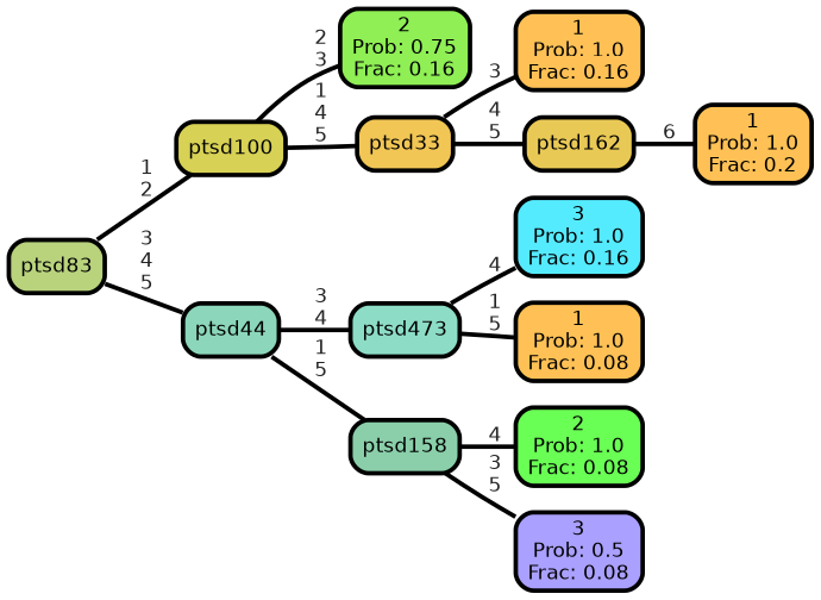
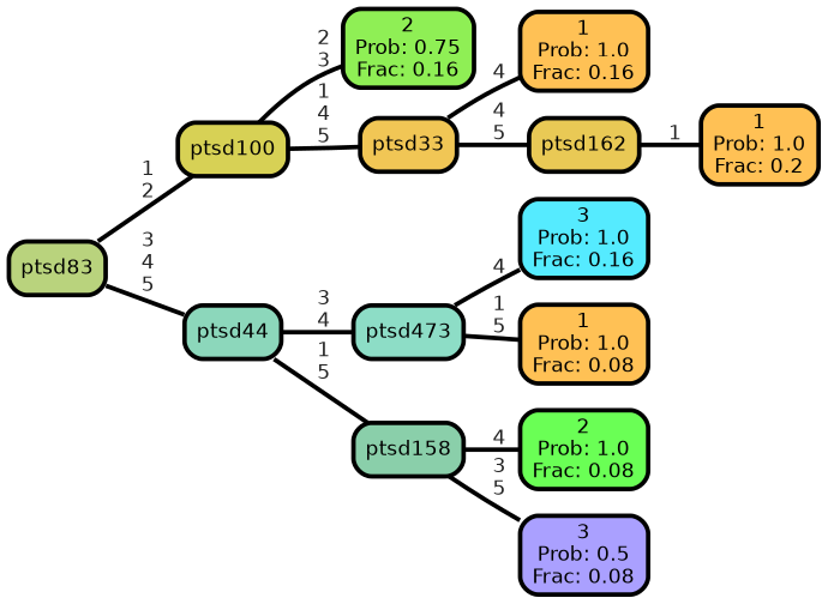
  graph {
    rankdir=LR
    ranksep="0 equally"
    splines=straight
    node [color=black fillcolor="#ffc155" fontcolor=black fontname=helvetica penwidth=3 shape=box style="filled, rounded"]
    edge [color=black fontcolor=grey14 fontname=helvetica fontweight=bold penwidth=3]
    n1 [fillcolor="#8fef55" label="2\nProb: 0.75\nFrac: 0.16"]
    n2 [fillcolor="#d7d155" label=ptsd100]
    n3 [fillcolor="#f1c655" label=ptsd33]
    n4 [label="1\nProb: 1.0\nFrac: 0.16"]
    n5 [fillcolor="#e9c955" label=ptsd162]
    n6 [label="1\nProb: 1.0\nFrac: 0.2"]
    n7 [fillcolor="#b9d37d" label=ptsd83]
    n8 [fillcolor="#8cd7bb" label=ptsd44]
    n9 [fillcolor="#8dddc6" label=ptsd473]
    n10 [fillcolor="#8acfaa" label=ptsd158]
    n11 [fillcolor="#55ebff" label="3\nProb: 1.0\nFrac: 0.16"]
    n12 [label="1\nProb: 1.0\nFrac: 0.08"]
    n13 [fillcolor="#6aff55" label="2\nProb: 1.0\nFrac: 0.08"]
    n14 [fillcolor="#aaa0ff" label="3\nProb: 0.5\nFrac: 0.08"]
    subgraph sub_1 {
      rank=same
    }
    n2 -- n1 [label=" 2\n 3"]
    n2 -- n3 [label=" 1\n 4\n 5"]
-   n3 -- n4 [label=" 3"]
+   n3 -- n4 [label=" 4"]
    n3 -- n5 [label=" 4\n 5"]
-   n5 -- n6 [label=" 6"]
+   n5 -- n6 [label=" 1"]
    n7 -- n2 [label=" 1\n 2"]
    n7 -- n8 [label=" 3\n 4\n 5"]
    n8 -- n9 [label=" 3\n 4"]
    n8 -- n10 [label=" 1\n 5"]
    n9 -- n11 [label=" 4"]
    n9 -- n12 [label=" 1\n 5"]
    n10 -- n13 [label=" 4"]
    n10 -- n14 [label=" 3\n 5"]
  }
